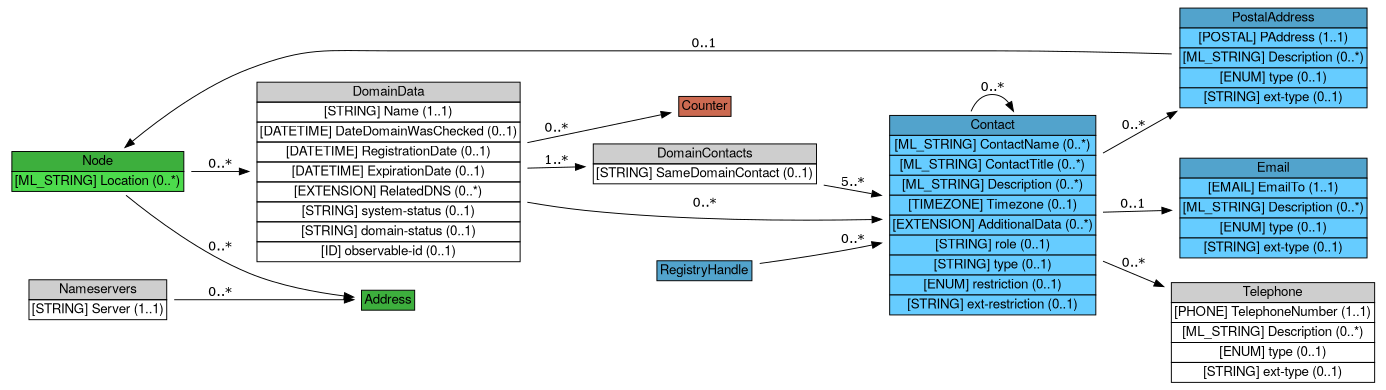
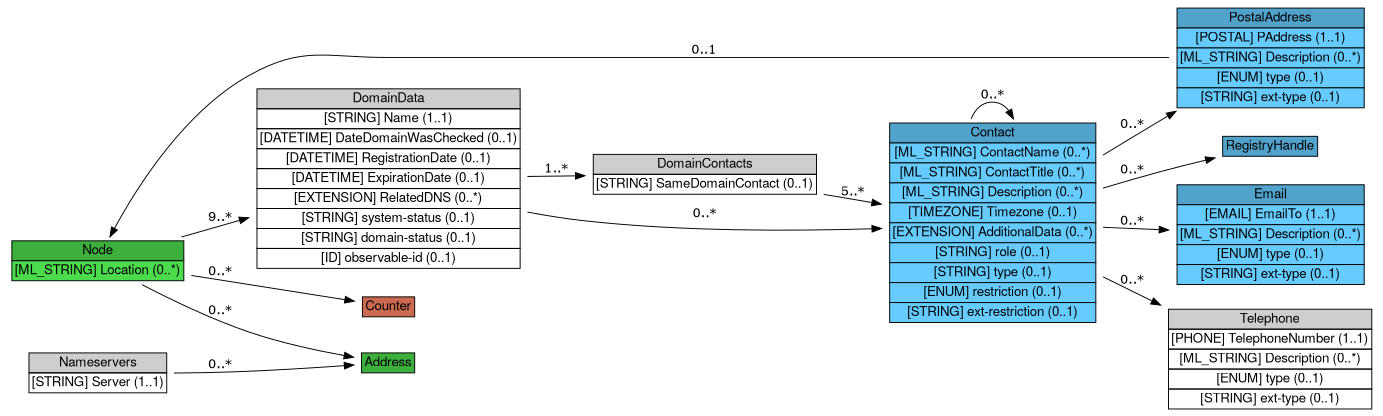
  digraph {
    rankdir=LR
    node [shape=plaintext]
    n1 [height=0.69444 label=<<table BORDER="0" CELLBORDER="1" CELLSPACING="0"> <tr> <td BGCOLOR="#3daf3d" HREF="/idmef_parser/IODEFv2/Node.html" TITLE="The Node class identifies a system, asset, or network and its location. "><FONT FACE="Nimbus Sans L">Node</FONT></td> </tr>" %<tr><td BGCOLOR="#4cdb4c"  HREF="/idmef_parser/IODEFv2/Node.html" TITLE="A free-form text description of the physical location of the node.  This description may provide a more detailed description of where at the address specified by the PostalAddress class this node is found (e.g., room number, rack number, or slot number in a chassis)."><FONT FACE="Nimbus Sans L">[ML_STRING] Location (0..*)</FONT></td></tr>%</table>> width=2.7083]
    n2 [height=2.7361 label=<<table BORDER="0" CELLBORDER="1" CELLSPACING="0"> <tr> <td BGCOLOR="#CECECE" HREF="/idmef_parser/IODEFv2/DomainData.html" TITLE="The DomainData class describes a domain name and metadata associated with this domain. "><FONT FACE="Nimbus Sans L">DomainData</FONT></td> </tr>" %<tr><td  HREF="/idmef_parser/IODEFv2/DomainData.html" TITLE="The domain name of a system."><FONT FACE="Nimbus Sans L">[STRING] Name (1..1)</FONT></td></tr>%<tr><td  HREF="/idmef_parser/IODEFv2/DomainData.html" TITLE="A timestamp of when the domain listed in the Name class was resolved."><FONT FACE="Nimbus Sans L">[DATETIME] DateDomainWasChecked (0..1)</FONT></td></tr>%<tr><td  HREF="/idmef_parser/IODEFv2/DomainData.html" TITLE="A timestamp of when domain listed in the Name class was registered."><FONT FACE="Nimbus Sans L">[DATETIME] RegistrationDate (0..1)</FONT></td></tr>%<tr><td  HREF="/idmef_parser/IODEFv2/DomainData.html" TITLE="A timestamp of when the domain listed in the Name class is set to expire."><FONT FACE="Nimbus Sans L">[DATETIME] ExpirationDate (0..1)</FONT></td></tr>%<tr><td  HREF="/idmef_parser/IODEFv2/DomainData.html" TITLE="Additional DNS records associated with this domain."><FONT FACE="Nimbus Sans L">[EXTENSION] RelatedDNS (0..*)</FONT></td></tr>%<tr><td  HREF="/idmef_parser/IODEFv2/DomainData.html" TITLE="A means by which to extend the system-status attribute.  See Section 5.1.1."><FONT FACE="Nimbus Sans L">[STRING] system-status (0..1)</FONT></td></tr>%<tr><td  HREF="/idmef_parser/IODEFv2/DomainData.html" TITLE="A means by which to extend the domain-status attribute.  See Section 5.1.1."><FONT FACE="Nimbus Sans L">[STRING] domain-status (0..1)</FONT></td></tr>%<tr><td  HREF="/idmef_parser/IODEFv2/DomainData.html" TITLE="See Section 3.3.2."><FONT FACE="Nimbus Sans L">[ID] observable-id (0..1)</FONT></td></tr>%</table>> width=4.0556]
    n3 [height=0.5 label=<<table BORDER="0" CELLBORDER="1" CELLSPACING="0"> <tr> <td BGCOLOR="#3daf3d" HREF="/idmef_parser/IODEFv2/Address.html" TITLE="The Address class represents a hardware (Layer 2), network (Layer 3), or application (Layer 7) address. "><FONT FACE="Nimbus Sans L">Address</FONT></td> </tr>" %</table>> width=1]
    n4 [height=0.5 label=<<table BORDER="0" CELLBORDER="1" CELLSPACING="0"> <tr> <td BGCOLOR="#cc6a51" HREF="/idmef_parser/IODEFv2/Counter.html" TITLE="The Counter class summarizes multiple occurrences of an event or conveys counts or rates of various features. "><FONT FACE="Nimbus Sans L">Counter</FONT></td> </tr>" %</table>> width=0.98611]
    n5 [height=0.69444 label=<<table BORDER="0" CELLBORDER="1" CELLSPACING="0"> <tr> <td BGCOLOR="#CECECE" HREF="/idmef_parser/IODEFv2/DomainContacts.html" TITLE="The DomainContacts class describes the contact information for a given domain provided either by the registrar or through a whois query. "><FONT FACE="Nimbus Sans L">DomainContacts</FONT></td> </tr>" %<tr><td  HREF="/idmef_parser/IODEFv2/DomainContacts.html" TITLE="A domain name already cited in this document or through previous exchange that contains the identical contact information as the domain name in question.  The domain contact information associated with this domain should be used instead of an explicit definition with the Contact class."><FONT FACE="Nimbus Sans L">[STRING] SameDomainContact (0..1)</FONT></td></tr>%</table>> width=3.4722]
    n6 [height=3.0278 label=<<table BORDER="0" CELLBORDER="1" CELLSPACING="0"> <tr> <td BGCOLOR="#52a3cc" HREF="/idmef_parser/IODEFv2/Contact.html" TITLE="The Contact class describes contact information for organizations and personnel involved in the incident. This class allows for the naming of the involved party, specifying contact information for them, and identifying their role in the incident. "><FONT FACE="Nimbus Sans L">Contact</FONT></td> </tr>" %<tr><td BGCOLOR="#66CCFF"  HREF="/idmef_parser/IODEFv2/Contact.html" TITLE="The name of the contact.  The contact may either be an organization or a person.  The type attribute disambiguates the semantics."><FONT FACE="Nimbus Sans L">[ML_STRING] ContactName (0..*)</FONT></td></tr>%<tr><td BGCOLOR="#66CCFF"  HREF="/idmef_parser/IODEFv2/Contact.html" TITLE="The title for the individual named in the ContactName."><FONT FACE="Nimbus Sans L">[ML_STRING] ContactTitle (0..*)</FONT></td></tr>%<tr><td BGCOLOR="#66CCFF"  HREF="/idmef_parser/IODEFv2/Contact.html" TITLE="A free-form text description of the contact."><FONT FACE="Nimbus Sans L">[ML_STRING] Description (0..*)</FONT></td></tr>%<tr><td BGCOLOR="#66CCFF"  HREF="/idmef_parser/IODEFv2/Contact.html" TITLE="The timezone in which the contact resides."><FONT FACE="Nimbus Sans L">[TIMEZONE] Timezone (0..1)</FONT></td></tr>%<tr><td BGCOLOR="#66CCFF"  HREF="/idmef_parser/IODEFv2/Contact.html" TITLE="A mechanism by which to extend the data model."><FONT FACE="Nimbus Sans L">[EXTENSION] AdditionalData (0..*)</FONT></td></tr>%<tr><td BGCOLOR="#66CCFF"  HREF="/idmef_parser/IODEFv2/Contact.html" TITLE="A means by which to extend the role attribute. See Section 5.1.1."><FONT FACE="Nimbus Sans L">[STRING] role (0..1)</FONT></td></tr>%<tr><td BGCOLOR="#66CCFF"  HREF="/idmef_parser/IODEFv2/Contact.html" TITLE="A means by which to extend the type attribute. See Section 5.1.1."><FONT FACE="Nimbus Sans L">[STRING] type (0..1)</FONT></td></tr>%<tr><td BGCOLOR="#66CCFF"  HREF="/idmef_parser/IODEFv2/Contact.html" TITLE="See Section 3.3.1."><FONT FACE="Nimbus Sans L">[ENUM] restriction (0..1)</FONT></td></tr>%<tr><td BGCOLOR="#66CCFF"  HREF="/idmef_parser/IODEFv2/Contact.html" TITLE="A means by which to extend the restriction attribute.  See Section 5.1.1."><FONT FACE="Nimbus Sans L">[STRING] ext-restriction (0..1)</FONT></td></tr>%</table>> width=3.2361]
    n7 [height=1.5694 label=<<table BORDER="0" CELLBORDER="1" CELLSPACING="0"> <tr> <td BGCOLOR="#52a3cc" HREF="/idmef_parser/IODEFv2/PostalAddress.html" TITLE="The PostalAddress class specifies a postal address and associated annotation. "><FONT FACE="Nimbus Sans L">PostalAddress</FONT></td> </tr>" %<tr><td BGCOLOR="#66CCFF"  HREF="/idmef_parser/IODEFv2/PostalAddress.html" TITLE="A postal address."><FONT FACE="Nimbus Sans L">[POSTAL] PAddress (1..1)</FONT></td></tr>%<tr><td BGCOLOR="#66CCFF"  HREF="/idmef_parser/IODEFv2/PostalAddress.html" TITLE="A free-form text description of the address."><FONT FACE="Nimbus Sans L">[ML_STRING] Description (0..*)</FONT></td></tr>%<tr><td BGCOLOR="#66CCFF"  HREF="/idmef_parser/IODEFv2/PostalAddress.html" TITLE="Categorizes the type of address described in the PAddress class.  These values are maintained in the &quot;PostalAddress-type&quot; IANA registry per Section 10.2."><FONT FACE="Nimbus Sans L">[ENUM] type (0..1)</FONT></td></tr>%<tr><td BGCOLOR="#66CCFF"  HREF="/idmef_parser/IODEFv2/PostalAddress.html" TITLE="A means by which to extend the type attribute. See Section 5.1.1."><FONT FACE="Nimbus Sans L">[STRING] ext-type (0..1)</FONT></td></tr>%</table>> width=2.9444]
    n8 [height=0.69444 label=<<table BORDER="0" CELLBORDER="1" CELLSPACING="0"> <tr> <td BGCOLOR="#CECECE" HREF="/idmef_parser/IODEFv2/Nameservers.html" TITLE="The Nameservers class describes the nameservers associated with a given domain. "><FONT FACE="Nimbus Sans L">Nameservers</FONT></td> </tr>" %<tr><td  HREF="/idmef_parser/IODEFv2/Nameservers.html" TITLE="The domain name of the nameserver."><FONT FACE="Nimbus Sans L">[STRING] Server (1..1)</FONT></td></tr>%</table>> width=2.2361]
    n9 [height=0.5 label=<<table BORDER="0" CELLBORDER="1" CELLSPACING="0"> <tr> <td BGCOLOR="#52a3cc" HREF="/idmef_parser/IODEFv2/RegistryHandle.html" TITLE="The RegistryHandle class represents a handle into an Internet registry or community-specific database. "><FONT FACE="Nimbus Sans L">RegistryHandle</FONT></td> </tr>" %</table>> width=1.5972]
    n10 [height=1.5694 label=<<table BORDER="0" CELLBORDER="1" CELLSPACING="0"> <tr> <td BGCOLOR="#52a3cc" HREF="/idmef_parser/IODEFv2/Email.html" TITLE="The Email class specifies an email address and associated annotation. "><FONT FACE="Nimbus Sans L">Email</FONT></td> </tr>" %<tr><td BGCOLOR="#66CCFF"  HREF="/idmef_parser/IODEFv2/Email.html" TITLE="An email address."><FONT FACE="Nimbus Sans L">[EMAIL] EmailTo (1..1)</FONT></td></tr>%<tr><td BGCOLOR="#66CCFF"  HREF="/idmef_parser/IODEFv2/Email.html" TITLE="A free-form text description of the email address."><FONT FACE="Nimbus Sans L">[ML_STRING] Description (0..*)</FONT></td></tr>%<tr><td BGCOLOR="#66CCFF"  HREF="/idmef_parser/IODEFv2/Email.html" TITLE="Categorizes the type of email address described in the EmailTo class.  These values are maintained in the &quot;Email- type&quot; IANA registry per Section 10.2."><FONT FACE="Nimbus Sans L">[ENUM] type (0..1)</FONT></td></tr>%<tr><td BGCOLOR="#66CCFF"  HREF="/idmef_parser/IODEFv2/Email.html" TITLE="A means by which to extend the type attribute. See Section 5.1.1."><FONT FACE="Nimbus Sans L">[STRING] ext-type (0..1)</FONT></td></tr>%</table>> width=2.9444]
    n11 [height=1.5694 label=<<table BORDER="0" CELLBORDER="1" CELLSPACING="0"> <tr> <td BGCOLOR="#CECECE" HREF="/idmef_parser/IODEFv2/Telephone.html" TITLE="The Telephone class describes a telephone number and associated annotation. "><FONT FACE="Nimbus Sans L">Telephone</FONT></td> </tr>" %<tr><td  HREF="/idmef_parser/IODEFv2/Telephone.html" TITLE="A telephone number."><FONT FACE="Nimbus Sans L">[PHONE] TelephoneNumber (1..1)</FONT></td></tr>%<tr><td  HREF="/idmef_parser/IODEFv2/Telephone.html" TITLE="A free-form text description of the phone number."><FONT FACE="Nimbus Sans L">[ML_STRING] Description (0..*)</FONT></td></tr>%<tr><td  HREF="/idmef_parser/IODEFv2/Telephone.html" TITLE="Categorizes the type of telephone number described in the TelephoneNumber class.  These values are maintained in the &quot;Telephone-type&quot; IANA registry per Section 10.2."><FONT FACE="Nimbus Sans L">[ENUM] type (0..1)</FONT></td></tr>%<tr><td  HREF="/idmef_parser/IODEFv2/Telephone.html" TITLE="A means by which to extend the type attribute. See Section 5.1.1."><FONT FACE="Nimbus Sans L">[STRING] ext-type (0..1)</FONT></td></tr>%</table>> width=3.1667]
-   n1 -> n2 [label="0..*"]
+   n1 -> n2 [label="9..*"]
    n1 -> n3 [label="0..*"]
-   n2 -> n4 [label="0..*"]
+   n1 -> n4 [label="0..*"]
    n2 -> n5 [label="1..*"]
    n2 -> n6 [label="0..*"]
    n5 -> n6 [label="5..*"]
    n6 -> n6 [label="0..*"]
    n6 -> n7 [label="0..*"]
-   n9 -> n6 [label="0..*"]
-   n6 -> n10 [label="0..1"]
+   n6 -> n9 [label="0..*"]
+   n6 -> n10 [label="0..*"]
    n6 -> n11 [label="0..*"]
    n7 -> n1 [label="0..1"]
    n8 -> n3 [label="0..*"]
  }
